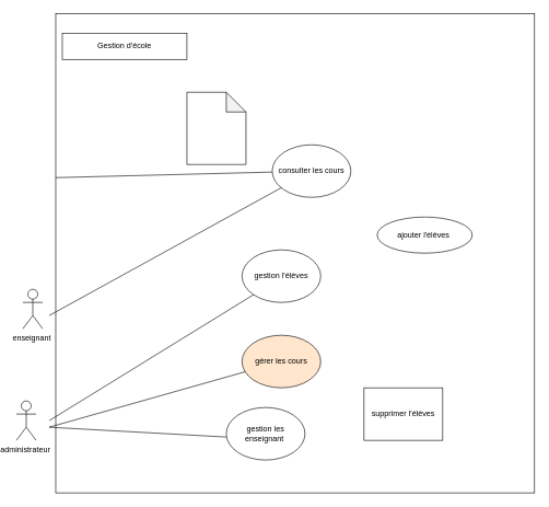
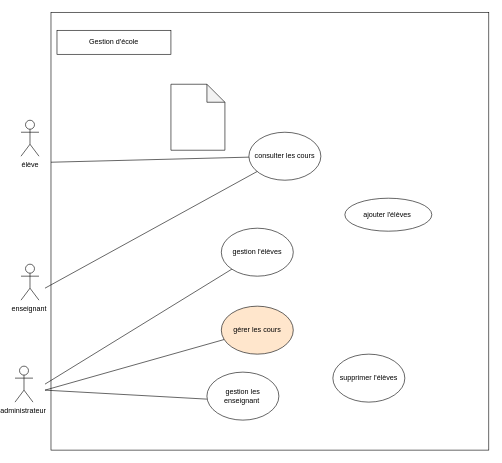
  <mxCell id="0" />
  <mxCell id="1" parent="0" />
  <mxCell id="2" value="" style="whiteSpace=wrap;html=1;aspect=fixed;" parent="1" vertex="1"><mxGeometry x="80" y="20" width="730" height="730" as="geometry" /></mxCell>
  <mxCell id="3" value="Gestion d'école" style="rounded=0;whiteSpace=wrap;html=1;" parent="1" vertex="1"><mxGeometry x="90" y="50" width="190" height="40" as="geometry" /></mxCell>
+ <mxCell id="4" value="élève" style="shape=umlActor;verticalLabelPosition=bottom;verticalAlign=top;html=1;outlineConnect=0;" parent="1" vertex="1"><mxGeometry x="30" y="200" width="30" height="60" as="geometry" /></mxCell>
  <mxCell id="5" value="enseignant&amp;nbsp;" style="shape=umlActor;verticalLabelPosition=bottom;verticalAlign=top;html=1;outlineConnect=0;" parent="1" vertex="1"><mxGeometry x="30" y="440" width="30" height="60" as="geometry" /></mxCell>
  <mxCell id="6" value="administrateur&amp;nbsp;" style="shape=umlActor;verticalLabelPosition=bottom;verticalAlign=top;html=1;outlineConnect=0;" parent="1" vertex="1"><mxGeometry x="20" y="610" width="30" height="60" as="geometry" /></mxCell>
  <mxCell id="7" value="consulter les cours" style="ellipse;whiteSpace=wrap;html=1;" parent="1" vertex="1"><mxGeometry x="410" y="220" width="120" height="80" as="geometry" /></mxCell>
  <mxCell id="8" value="gérer les cours" style="ellipse;whiteSpace=wrap;html=1;fillColor=#ffe6cc;" parent="1" vertex="1"><mxGeometry x="364" y="510" width="120" height="80" as="geometry" /></mxCell>
  <mxCell id="9" value="" style="endArrow=none;html=1;rounded=0;" parent="1" target="7" edge="1"><mxGeometry width="50" height="50" relative="1" as="geometry"><mxPoint x="80" y="270" as="sourcePoint" /><mxPoint x="440" y="320" as="targetPoint" /></mxGeometry></mxCell>
  <mxCell id="10" value="" style="endArrow=none;html=1;rounded=0;" parent="1" target="7" edge="1"><mxGeometry width="50" height="50" relative="1" as="geometry"><mxPoint x="70" y="480" as="sourcePoint" /><mxPoint x="440" y="320" as="targetPoint" /></mxGeometry></mxCell>
  <mxCell id="11" value="" style="endArrow=none;html=1;rounded=0;" parent="1" source="8" edge="1"><mxGeometry width="50" height="50" relative="1" as="geometry"><mxPoint x="390" y="450" as="sourcePoint" /><mxPoint x="70" y="650" as="targetPoint" /></mxGeometry></mxCell>
  <mxCell id="12" value="" style="shape=note;whiteSpace=wrap;html=1;backgroundOutline=1;darkOpacity=0.05;" parent="1" vertex="1"><mxGeometry x="280" y="140" width="90" height="110" as="geometry" /></mxCell>
  <mxCell id="13" value="" style="endArrow=none;html=1;rounded=0;exitX=0;exitY=0.5;exitDx=0;exitDy=0;" parent="1" edge="1"><mxGeometry width="50" height="50" relative="1" as="geometry"><mxPoint x="340" y="665" as="sourcePoint" /><mxPoint x="70" y="650" as="targetPoint" /></mxGeometry></mxCell>
  <mxCell id="14" value="gestion l'élèves" style="ellipse;whiteSpace=wrap;html=1;" parent="1" vertex="1"><mxGeometry x="364" y="380" width="120" height="80" as="geometry" /></mxCell>
  <mxCell id="15" value="gestion les enseignant&amp;nbsp;" style="ellipse;whiteSpace=wrap;html=1;" parent="1" vertex="1"><mxGeometry x="340" y="620" width="120" height="80" as="geometry" /></mxCell>
  <mxCell id="16" value="" style="endArrow=none;html=1;rounded=0;entryX=0;entryY=1;entryDx=0;entryDy=0;" parent="1" target="14" edge="1"><mxGeometry width="50" height="50" relative="1" as="geometry"><mxPoint x="70" y="640" as="sourcePoint" /><mxPoint x="440" y="440" as="targetPoint" /></mxGeometry></mxCell>
  <mxCell id="17" value="ajouter l'élèves&amp;nbsp;" style="ellipse;whiteSpace=wrap;html=1;" parent="1" vertex="1"><mxGeometry x="570" y="330" width="145" height="55" as="geometry" /></mxCell>
- <mxCell id="18" value="supprimer l'élèves" style="whiteSpace=wrap;html=1;rounded=0;" parent="1" vertex="1"><mxGeometry x="550" y="590" width="120" height="80" as="geometry" /></mxCell>
+ <mxCell id="18" value="supprimer l'élèves" style="ellipse;whiteSpace=wrap;html=1;" parent="1" vertex="1"><mxGeometry x="550" y="590" width="120" height="80" as="geometry" /></mxCell>
